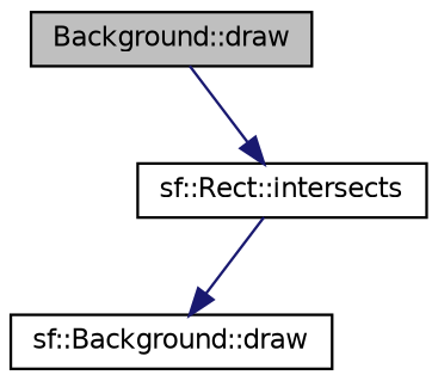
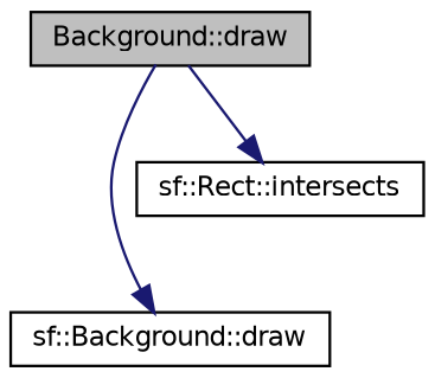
  digraph {
    rankdir=TB
    node [color=black fillcolor=white fontname=Helvetica fontsize=10 shape=record style=filled]
    edge [color=midnightblue fontname=Helvetica fontsize=10 labelfontname=Helvetica labelfontsize=10 style=solid]
    n1 [fillcolor=grey75 fontcolor=black height=0.2 label="Background::draw" width=0.4]
    n2 [height=0.2 label="sf::Background::draw" width=0.4]
    n3 [height=0.2 label="sf::Rect::intersects" width=0.4]
-   n3 -> n2
+   n1 -> n2
    n1 -> n3
  }
